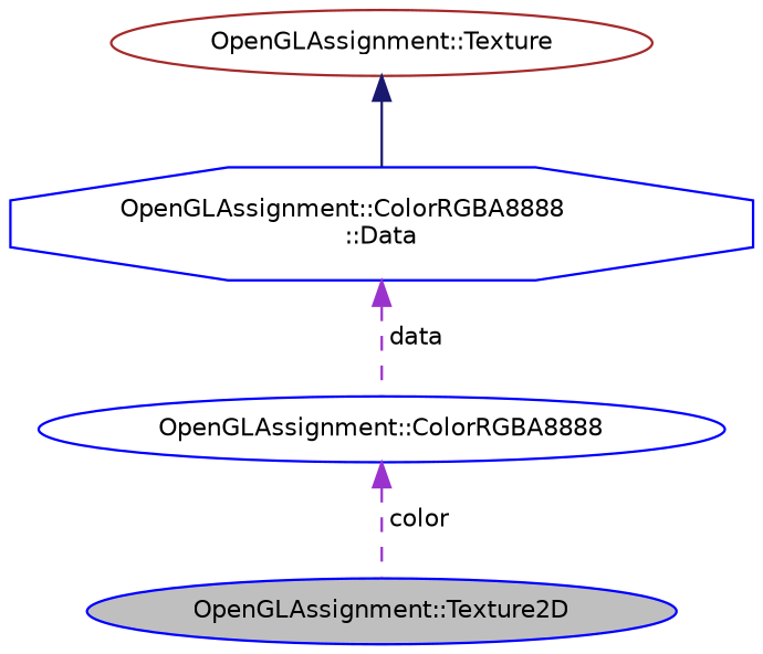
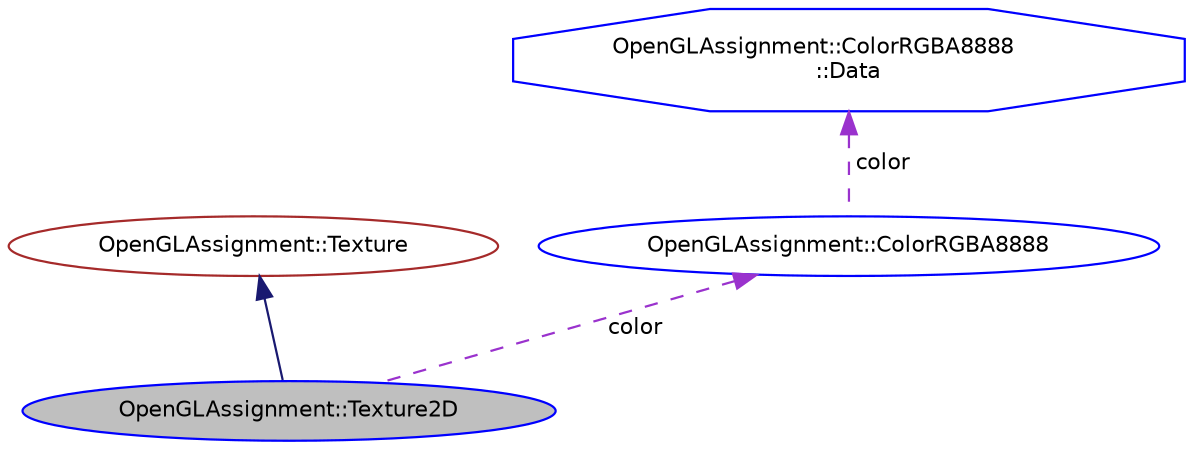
  digraph {
    node [color=blue fillcolor=white fontname=Helvetica fontsize=10 shape=ellipse style=filled]
    edge [color=darkorchid3 dir=back fontname=Helvetica fontsize=10 labelfontname=Helvetica labelfontsize=10 style=dashed]
    n1 [fillcolor=grey75 fontcolor=black height=0.2 label="OpenGLAssignment::Texture2D" width=0.4]
    n2 [color=brown height=0.2 label="OpenGLAssignment::Texture" width=0.4]
    n3 [height=0.2 label="OpenGLAssignment::ColorRGBA8888" width=0.4]
    n4 [height=0.2 label="OpenGLAssignment::ColorRGBA8888\l::Data" shape=octagon width=0.4]
-   n2 -> n4 [color=midnightblue style=solid]
+   n2 -> n1 [color=midnightblue style=solid]
    n3 -> n1 [label=" color"]
-   n4 -> n3 [label=" data"]
+   n4 -> n3 [label=" color"]
  }
